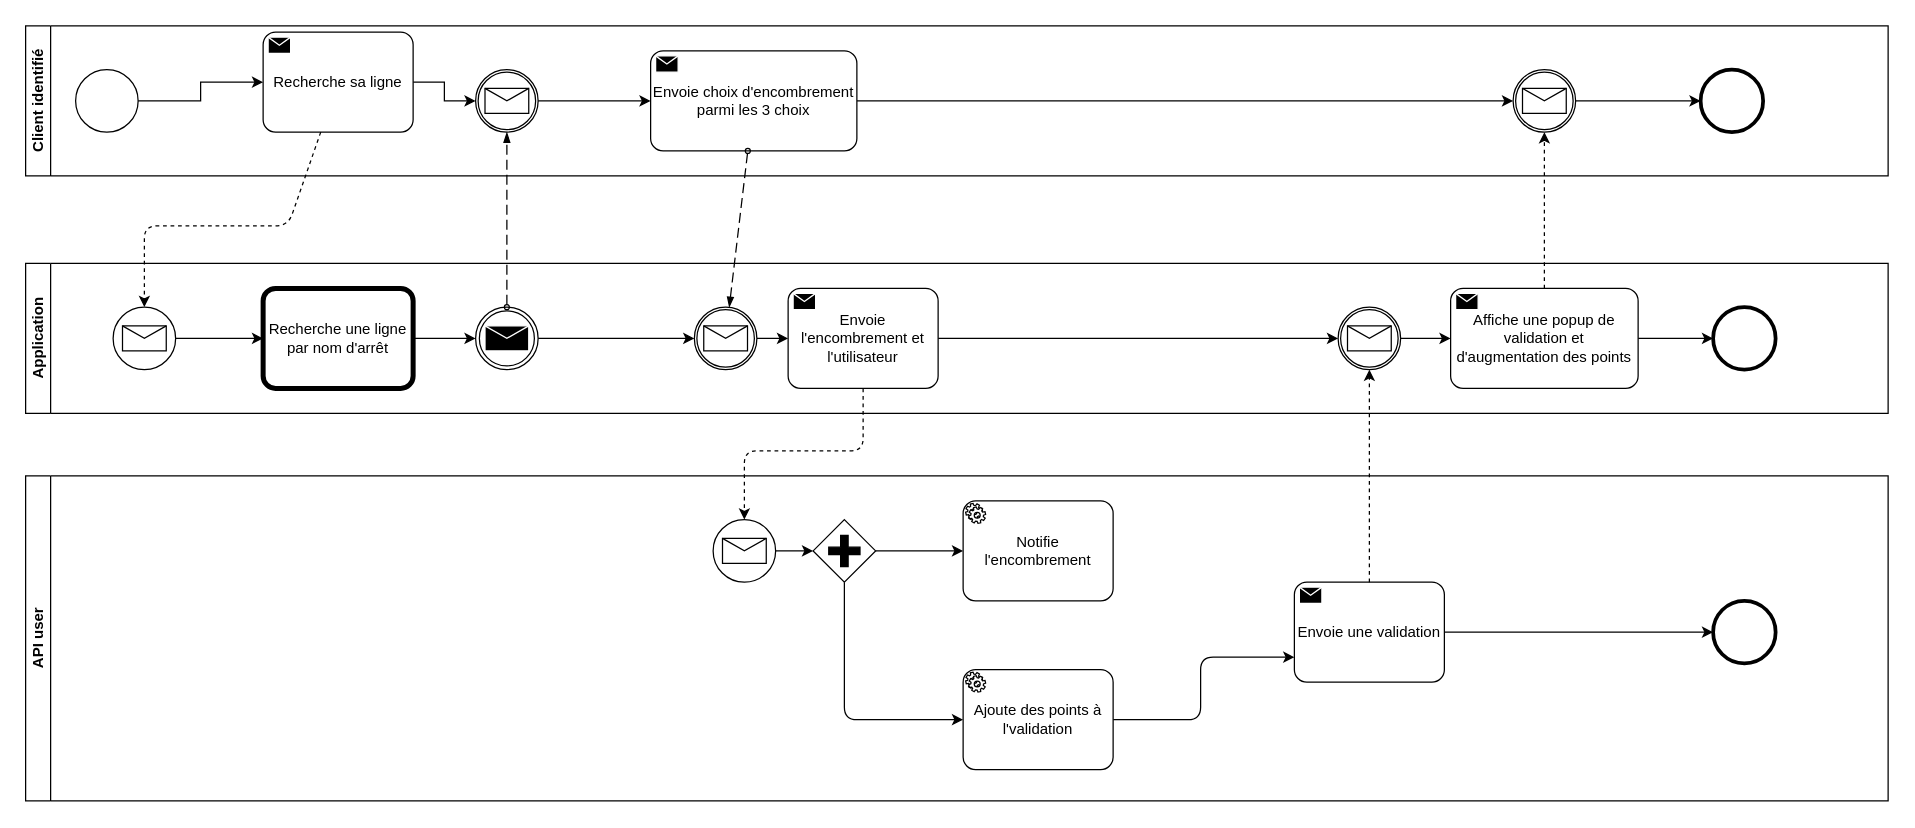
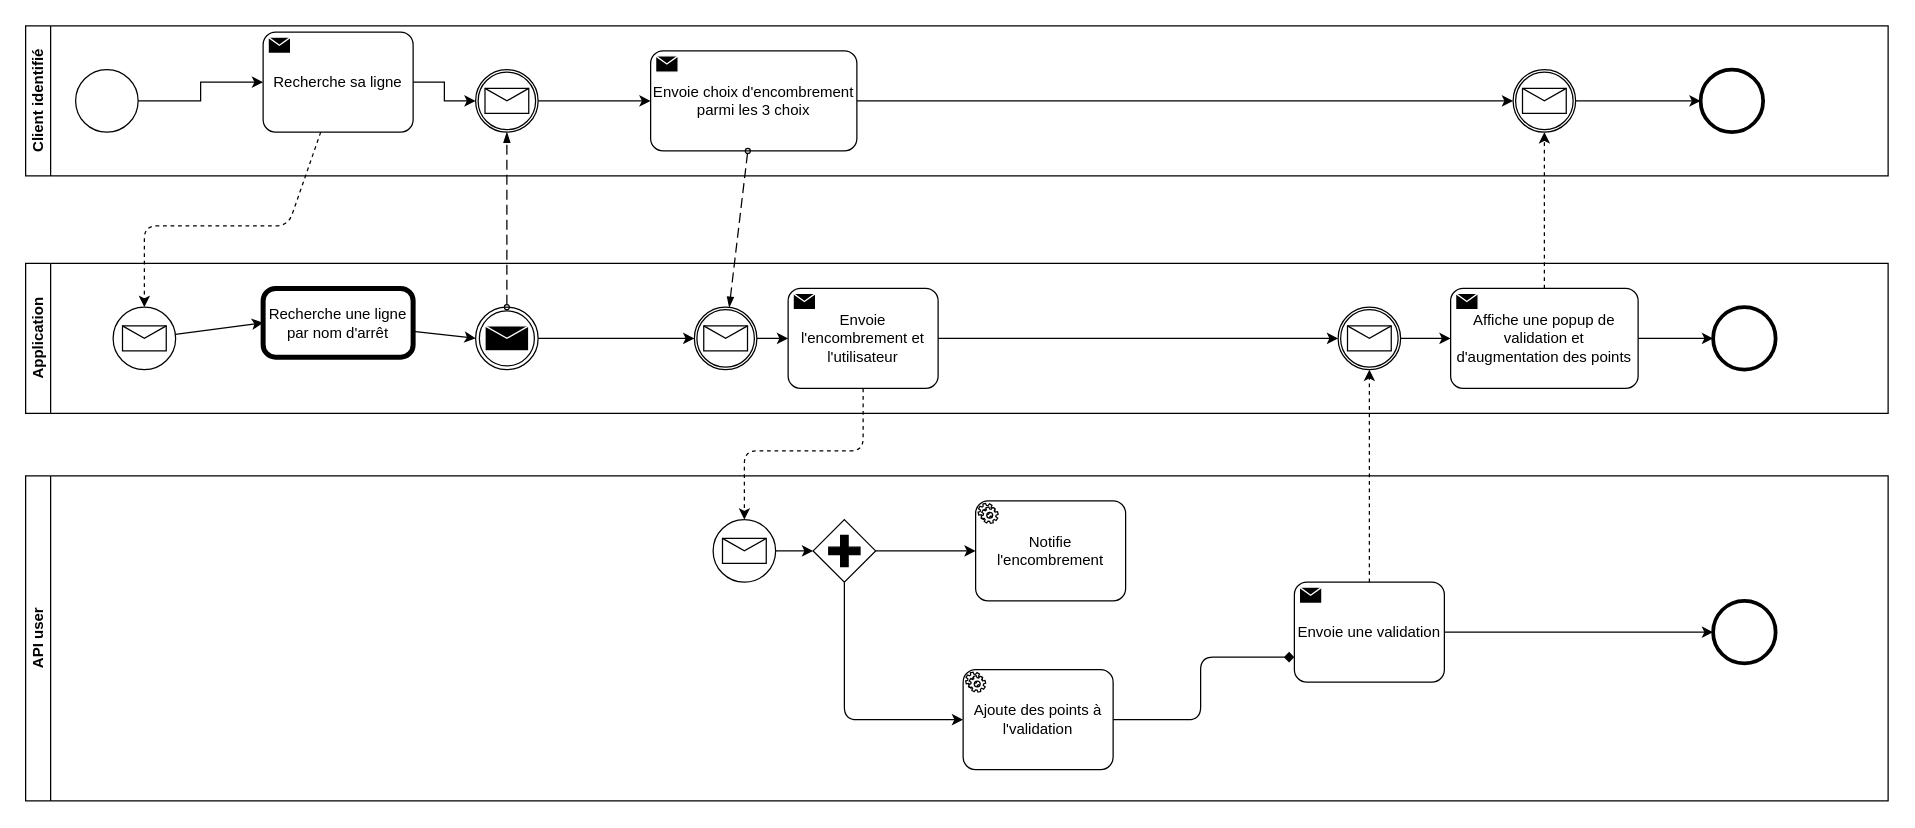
  <mxCell id="0" />
  <mxCell id="1" parent="0" />
  <mxCell id="2" value="Client identifié" style="swimlane;startSize=20;horizontal=0;html=1;whiteSpace=wrap;" parent="1" vertex="1"><mxGeometry x="20" y="20" width="1490" height="120" as="geometry" /></mxCell>
  <mxCell id="3" value="" style="points=[[0.145,0.145,0],[0.5,0,0],[0.855,0.145,0],[1,0.5,0],[0.855,0.855,0],[0.5,1,0],[0.145,0.855,0],[0,0.5,0]];shape=mxgraph.bpmn.event;html=1;verticalLabelPosition=bottom;labelBackgroundColor=#ffffff;verticalAlign=top;align=center;perimeter=ellipsePerimeter;outlineConnect=0;aspect=fixed;outline=standard;symbol=general;" parent="2" vertex="1"><mxGeometry x="40" y="35" width="50" height="50" as="geometry" /></mxCell>
  <mxCell id="4" style="edgeStyle=orthogonalEdgeStyle;rounded=0;orthogonalLoop=1;jettySize=auto;html=1;" parent="2" source="5" target="7" edge="1"><mxGeometry relative="1" as="geometry" /></mxCell>
  <mxCell id="5" value="Recherche sa ligne" style="points=[[0.25,0,0],[0.5,0,0],[0.75,0,0],[1,0.25,0],[1,0.5,0],[1,0.75,0],[0.75,1,0],[0.5,1,0],[0.25,1,0],[0,0.75,0],[0,0.5,0],[0,0.25,0]];shape=mxgraph.bpmn.task;whiteSpace=wrap;rectStyle=rounded;size=10;html=1;container=1;expand=0;collapsible=0;taskMarker=send;" parent="2" vertex="1"><mxGeometry x="190" y="5" width="120" height="80" as="geometry" /></mxCell>
  <mxCell id="6" style="edgeStyle=orthogonalEdgeStyle;rounded=0;orthogonalLoop=1;jettySize=auto;html=1;" parent="2" source="7" target="9" edge="1"><mxGeometry relative="1" as="geometry" /></mxCell>
  <mxCell id="7" value="" style="points=[[0.145,0.145,0],[0.5,0,0],[0.855,0.145,0],[1,0.5,0],[0.855,0.855,0],[0.5,1,0],[0.145,0.855,0],[0,0.5,0]];shape=mxgraph.bpmn.event;html=1;verticalLabelPosition=bottom;labelBackgroundColor=#ffffff;verticalAlign=top;align=center;perimeter=ellipsePerimeter;outlineConnect=0;aspect=fixed;outline=catching;symbol=message;" parent="2" vertex="1"><mxGeometry x="360" y="35" width="50" height="50" as="geometry" /></mxCell>
  <mxCell id="8" style="edgeStyle=orthogonalEdgeStyle;rounded=0;orthogonalLoop=1;jettySize=auto;html=1;" parent="2" source="9" target="11" edge="1"><mxGeometry relative="1" as="geometry" /></mxCell>
  <mxCell id="9" value="Envoie choix d'encombrement parmi les 3 choix" style="points=[[0.25,0,0],[0.5,0,0],[0.75,0,0],[1,0.25,0],[1,0.5,0],[1,0.75,0],[0.75,1,0],[0.5,1,0],[0.25,1,0],[0,0.75,0],[0,0.5,0],[0,0.25,0]];shape=mxgraph.bpmn.task;whiteSpace=wrap;rectStyle=rounded;size=10;html=1;container=1;expand=0;collapsible=0;taskMarker=send;" parent="2" vertex="1"><mxGeometry x="500" y="20" width="165" height="80" as="geometry" /></mxCell>
  <mxCell id="10" style="edgeStyle=orthogonalEdgeStyle;rounded=0;orthogonalLoop=1;jettySize=auto;html=1;" parent="2" source="11" target="12" edge="1"><mxGeometry relative="1" as="geometry" /></mxCell>
  <mxCell id="11" value="" style="points=[[0.145,0.145,0],[0.5,0,0],[0.855,0.145,0],[1,0.5,0],[0.855,0.855,0],[0.5,1,0],[0.145,0.855,0],[0,0.5,0]];shape=mxgraph.bpmn.event;html=1;verticalLabelPosition=bottom;labelBackgroundColor=#ffffff;verticalAlign=top;align=center;perimeter=ellipsePerimeter;outlineConnect=0;aspect=fixed;outline=catching;symbol=message;" parent="2" vertex="1"><mxGeometry x="1190" y="35" width="50" height="50" as="geometry" /></mxCell>
  <mxCell id="12" value="" style="points=[[0.145,0.145,0],[0.5,0,0],[0.855,0.145,0],[1,0.5,0],[0.855,0.855,0],[0.5,1,0],[0.145,0.855,0],[0,0.5,0]];shape=mxgraph.bpmn.event;html=1;verticalLabelPosition=bottom;labelBackgroundColor=#ffffff;verticalAlign=top;align=center;perimeter=ellipsePerimeter;outlineConnect=0;aspect=fixed;outline=end;symbol=terminate2;" parent="2" vertex="1"><mxGeometry x="1340" y="35" width="50" height="50" as="geometry" /></mxCell>
  <mxCell id="13" style="edgeStyle=orthogonalEdgeStyle;rounded=0;orthogonalLoop=1;jettySize=auto;html=1;entryX=0;entryY=0.5;entryDx=0;entryDy=0;entryPerimeter=0;" parent="2" source="3" target="5" edge="1"><mxGeometry relative="1" as="geometry" /></mxCell>
  <mxCell id="14" value="Application" style="swimlane;startSize=20;horizontal=0;html=1;whiteSpace=wrap;" parent="1" vertex="1"><mxGeometry x="20" y="210" width="1490" height="120" as="geometry" /></mxCell>
  <mxCell id="15" style="edgeStyle=none;html=1;entryX=0;entryY=0.5;entryDx=0;entryDy=0;entryPerimeter=0;" parent="14" source="16" target="18" edge="1"><mxGeometry relative="1" as="geometry" /></mxCell>
- <mxCell id="16" value="Recherche une ligne par nom d'arrêt" style="points=[[0.25,0,0],[0.5,0,0],[0.75,0,0],[1,0.25,0],[1,0.5,0],[1,0.75,0],[0.75,1,0],[0.5,1,0],[0.25,1,0],[0,0.75,0],[0,0.5,0],[0,0.25,0]];shape=mxgraph.bpmn.task;whiteSpace=wrap;rectStyle=rounded;size=10;html=1;container=1;expand=0;collapsible=0;bpmnShapeType=call;" parent="14" vertex="1"><mxGeometry x="190" y="20" width="120" height="80" as="geometry" /></mxCell>
+ <mxCell id="16" value="Recherche une ligne par nom d'arrêt" style="points=[[0.25,0,0],[0.5,0,0],[0.75,0,0],[1,0.25,0],[1,0.5,0],[1,0.75,0],[0.75,1,0],[0.5,1,0],[0.25,1,0],[0,0.75,0],[0,0.5,0],[0,0.25,0]];shape=mxgraph.bpmn.task;whiteSpace=wrap;rectStyle=rounded;size=10;html=1;container=1;expand=0;collapsible=0;bpmnShapeType=call;" parent="14" vertex="1"><mxGeometry x="190" y="20" width="120" height="55" as="geometry" /></mxCell>
  <mxCell id="17" style="edgeStyle=none;html=1;entryX=0;entryY=0.5;entryDx=0;entryDy=0;entryPerimeter=0;" parent="14" source="18" target="20" edge="1"><mxGeometry relative="1" as="geometry" /></mxCell>
  <mxCell id="18" value="" style="points=[[0.145,0.145,0],[0.5,0,0],[0.855,0.145,0],[1,0.5,0],[0.855,0.855,0],[0.5,1,0],[0.145,0.855,0],[0,0.5,0]];shape=mxgraph.bpmn.event;html=1;verticalLabelPosition=bottom;labelBackgroundColor=#ffffff;verticalAlign=top;align=center;perimeter=ellipsePerimeter;outlineConnect=0;aspect=fixed;outline=throwing;symbol=message;" parent="14" vertex="1"><mxGeometry x="360" y="35" width="50" height="50" as="geometry" /></mxCell>
  <mxCell id="19" style="edgeStyle=orthogonalEdgeStyle;rounded=0;orthogonalLoop=1;jettySize=auto;html=1;" parent="14" source="20" target="22" edge="1"><mxGeometry relative="1" as="geometry" /></mxCell>
  <mxCell id="20" value="" style="points=[[0.145,0.145,0],[0.5,0,0],[0.855,0.145,0],[1,0.5,0],[0.855,0.855,0],[0.5,1,0],[0.145,0.855,0],[0,0.5,0]];shape=mxgraph.bpmn.event;html=1;verticalLabelPosition=bottom;labelBackgroundColor=#ffffff;verticalAlign=top;align=center;perimeter=ellipsePerimeter;outlineConnect=0;aspect=fixed;outline=catching;symbol=message;" parent="14" vertex="1"><mxGeometry x="535" y="35" width="50" height="50" as="geometry" /></mxCell>
  <mxCell id="21" style="edgeStyle=orthogonalEdgeStyle;rounded=0;orthogonalLoop=1;jettySize=auto;html=1;" parent="14" source="22" target="24" edge="1"><mxGeometry relative="1" as="geometry" /></mxCell>
  <mxCell id="22" value="Envoie l'encombrement et l'utilisateur" style="points=[[0.25,0,0],[0.5,0,0],[0.75,0,0],[1,0.25,0],[1,0.5,0],[1,0.75,0],[0.75,1,0],[0.5,1,0],[0.25,1,0],[0,0.75,0],[0,0.5,0],[0,0.25,0]];shape=mxgraph.bpmn.task;whiteSpace=wrap;rectStyle=rounded;size=10;html=1;container=1;expand=0;collapsible=0;taskMarker=send;" parent="14" vertex="1"><mxGeometry x="610" y="20" width="120" height="80" as="geometry" /></mxCell>
  <mxCell id="23" style="edgeStyle=orthogonalEdgeStyle;rounded=0;orthogonalLoop=1;jettySize=auto;html=1;" parent="14" source="24" target="26" edge="1"><mxGeometry relative="1" as="geometry" /></mxCell>
  <mxCell id="24" value="" style="points=[[0.145,0.145,0],[0.5,0,0],[0.855,0.145,0],[1,0.5,0],[0.855,0.855,0],[0.5,1,0],[0.145,0.855,0],[0,0.5,0]];shape=mxgraph.bpmn.event;html=1;verticalLabelPosition=bottom;labelBackgroundColor=#ffffff;verticalAlign=top;align=center;perimeter=ellipsePerimeter;outlineConnect=0;aspect=fixed;outline=catching;symbol=message;" parent="14" vertex="1"><mxGeometry x="1050" y="35" width="50" height="50" as="geometry" /></mxCell>
  <mxCell id="25" style="edgeStyle=orthogonalEdgeStyle;rounded=0;orthogonalLoop=1;jettySize=auto;html=1;" parent="14" source="26" target="27" edge="1"><mxGeometry relative="1" as="geometry" /></mxCell>
  <mxCell id="26" value="Affiche une popup de validation et d'augmentation des points" style="points=[[0.25,0,0],[0.5,0,0],[0.75,0,0],[1,0.25,0],[1,0.5,0],[1,0.75,0],[0.75,1,0],[0.5,1,0],[0.25,1,0],[0,0.75,0],[0,0.5,0],[0,0.25,0]];shape=mxgraph.bpmn.task;whiteSpace=wrap;rectStyle=rounded;size=10;html=1;container=1;expand=0;collapsible=0;taskMarker=send;" parent="14" vertex="1"><mxGeometry x="1140" y="20" width="150" height="80" as="geometry" /></mxCell>
  <mxCell id="27" value="" style="points=[[0.145,0.145,0],[0.5,0,0],[0.855,0.145,0],[1,0.5,0],[0.855,0.855,0],[0.5,1,0],[0.145,0.855,0],[0,0.5,0]];shape=mxgraph.bpmn.event;html=1;verticalLabelPosition=bottom;labelBackgroundColor=#ffffff;verticalAlign=top;align=center;perimeter=ellipsePerimeter;outlineConnect=0;aspect=fixed;outline=end;symbol=terminate2;" parent="14" vertex="1"><mxGeometry x="1350" y="35" width="50" height="50" as="geometry" /></mxCell>
  <mxCell id="28" style="edgeStyle=none;html=1;entryX=0;entryY=0.5;entryDx=0;entryDy=0;entryPerimeter=0;" parent="14" source="29" target="16" edge="1"><mxGeometry relative="1" as="geometry" /></mxCell>
  <mxCell id="29" value="" style="points=[[0.145,0.145,0],[0.5,0,0],[0.855,0.145,0],[1,0.5,0],[0.855,0.855,0],[0.5,1,0],[0.145,0.855,0],[0,0.5,0]];shape=mxgraph.bpmn.event;html=1;verticalLabelPosition=bottom;labelBackgroundColor=#ffffff;verticalAlign=top;align=center;perimeter=ellipsePerimeter;outlineConnect=0;aspect=fixed;outline=standard;symbol=message;" parent="14" vertex="1"><mxGeometry x="70" y="35" width="50" height="50" as="geometry" /></mxCell>
  <mxCell id="30" value="API user" style="swimlane;startSize=20;horizontal=0;html=1;whiteSpace=wrap;" parent="1" vertex="1"><mxGeometry x="20" y="380" width="1490" height="260" as="geometry" /></mxCell>
  <mxCell id="31" style="edgeStyle=orthogonalEdgeStyle;rounded=0;orthogonalLoop=1;jettySize=auto;html=1;" parent="30" source="32" target="36" edge="1"><mxGeometry relative="1" as="geometry" /></mxCell>
  <mxCell id="32" value="" style="points=[[0.145,0.145,0],[0.5,0,0],[0.855,0.145,0],[1,0.5,0],[0.855,0.855,0],[0.5,1,0],[0.145,0.855,0],[0,0.5,0]];shape=mxgraph.bpmn.event;html=1;verticalLabelPosition=bottom;labelBackgroundColor=#ffffff;verticalAlign=top;align=center;perimeter=ellipsePerimeter;outlineConnect=0;aspect=fixed;outline=standard;symbol=message;" parent="30" vertex="1"><mxGeometry x="550" y="35" width="50" height="50" as="geometry" /></mxCell>
- <mxCell id="33" value="Notifie l'encombrement" style="points=[[0.25,0,0],[0.5,0,0],[0.75,0,0],[1,0.25,0],[1,0.5,0],[1,0.75,0],[0.75,1,0],[0.5,1,0],[0.25,1,0],[0,0.75,0],[0,0.5,0],[0,0.25,0]];shape=mxgraph.bpmn.task;whiteSpace=wrap;rectStyle=rounded;size=10;html=1;container=1;expand=0;collapsible=0;taskMarker=service;" parent="30" vertex="1"><mxGeometry x="750" y="20" width="120" height="80" as="geometry" /></mxCell>
+ <mxCell id="33" value="Notifie l'encombrement" style="points=[[0.25,0,0],[0.5,0,0],[0.75,0,0],[1,0.25,0],[1,0.5,0],[1,0.75,0],[0.75,1,0],[0.5,1,0],[0.25,1,0],[0,0.75,0],[0,0.5,0],[0,0.25,0]];shape=mxgraph.bpmn.task;whiteSpace=wrap;rectStyle=rounded;size=10;html=1;container=1;expand=0;collapsible=0;taskMarker=service;" parent="30" vertex="1"><mxGeometry x="760" y="20" width="120" height="80" as="geometry" /></mxCell>
  <mxCell id="34" style="edgeStyle=none;html=1;entryX=0;entryY=0.5;entryDx=0;entryDy=0;entryPerimeter=0;strokeColor=default;" edge="1" parent="30" source="36" target="38"><mxGeometry relative="1" as="geometry"><Array as="points"><mxPoint x="655" y="195" /></Array></mxGeometry></mxCell>
  <mxCell id="35" style="edgeStyle=none;html=1;entryX=0;entryY=0.5;entryDx=0;entryDy=0;entryPerimeter=0;strokeColor=default;" edge="1" parent="30" source="36" target="33"><mxGeometry relative="1" as="geometry" /></mxCell>
  <mxCell id="36" value="" style="points=[[0.25,0.25,0],[0.5,0,0],[0.75,0.25,0],[1,0.5,0],[0.75,0.75,0],[0.5,1,0],[0.25,0.75,0],[0,0.5,0]];shape=mxgraph.bpmn.gateway2;html=1;verticalLabelPosition=bottom;labelBackgroundColor=#ffffff;verticalAlign=top;align=center;perimeter=rhombusPerimeter;outlineConnect=0;outline=none;symbol=none;gwType=parallel;" parent="30" vertex="1"><mxGeometry x="630" y="35" width="50" height="50" as="geometry" /></mxCell>
- <mxCell id="37" style="edgeStyle=none;html=1;entryX=0;entryY=0.75;entryDx=0;entryDy=0;entryPerimeter=0;strokeColor=default;" edge="1" parent="30" source="38" target="40"><mxGeometry relative="1" as="geometry"><Array as="points"><mxPoint x="940" y="195" /><mxPoint x="940" y="145" /></Array></mxGeometry></mxCell>
+ <mxCell id="37" style="edgeStyle=none;html=1;entryX=0;entryY=0.75;entryDx=0;entryDy=0;entryPerimeter=0;strokeColor=default;endArrow=diamond;" edge="1" parent="30" source="38" target="40"><mxGeometry relative="1" as="geometry"><Array as="points"><mxPoint x="940" y="195" /><mxPoint x="940" y="145" /></Array></mxGeometry></mxCell>
  <mxCell id="38" value="Ajoute des points à l'validation" style="points=[[0.25,0,0],[0.5,0,0],[0.75,0,0],[1,0.25,0],[1,0.5,0],[1,0.75,0],[0.75,1,0],[0.5,1,0],[0.25,1,0],[0,0.75,0],[0,0.5,0],[0,0.25,0]];shape=mxgraph.bpmn.task;whiteSpace=wrap;rectStyle=rounded;size=10;html=1;container=1;expand=0;collapsible=0;taskMarker=service;" parent="30" vertex="1"><mxGeometry x="750" y="155" width="120" height="80" as="geometry" /></mxCell>
  <mxCell id="39" style="edgeStyle=orthogonalEdgeStyle;rounded=0;orthogonalLoop=1;jettySize=auto;html=1;" parent="30" source="40" target="41" edge="1"><mxGeometry relative="1" as="geometry" /></mxCell>
  <mxCell id="40" value="Envoie une validation" style="points=[[0.25,0,0],[0.5,0,0],[0.75,0,0],[1,0.25,0],[1,0.5,0],[1,0.75,0],[0.75,1,0],[0.5,1,0],[0.25,1,0],[0,0.75,0],[0,0.5,0],[0,0.25,0]];shape=mxgraph.bpmn.task;whiteSpace=wrap;rectStyle=rounded;size=10;html=1;container=1;expand=0;collapsible=0;taskMarker=send;" parent="30" vertex="1"><mxGeometry x="1015" y="85" width="120" height="80" as="geometry" /></mxCell>
  <mxCell id="41" value="" style="points=[[0.145,0.145,0],[0.5,0,0],[0.855,0.145,0],[1,0.5,0],[0.855,0.855,0],[0.5,1,0],[0.145,0.855,0],[0,0.5,0]];shape=mxgraph.bpmn.event;html=1;verticalLabelPosition=bottom;labelBackgroundColor=#ffffff;verticalAlign=top;align=center;perimeter=ellipsePerimeter;outlineConnect=0;aspect=fixed;outline=end;symbol=terminate2;" parent="30" vertex="1"><mxGeometry x="1350" y="100" width="50" height="50" as="geometry" /></mxCell>
  <mxCell id="42" value="" style="dashed=1;dashPattern=8 4;endArrow=blockThin;endFill=1;startArrow=oval;startFill=0;endSize=6;startSize=4;html=1;rounded=0;" parent="1" source="18" target="7" edge="1"><mxGeometry width="160" relative="1" as="geometry"><mxPoint x="360" y="170" as="sourcePoint" /><mxPoint x="520" y="170" as="targetPoint" /></mxGeometry></mxCell>
  <mxCell id="43" value="" style="dashed=1;dashPattern=8 4;endArrow=blockThin;endFill=1;startArrow=oval;startFill=0;endSize=6;startSize=4;html=1;rounded=0;" parent="1" source="9" target="20" edge="1"><mxGeometry width="160" relative="1" as="geometry"><mxPoint x="470" y="190" as="sourcePoint" /><mxPoint x="630" y="190" as="targetPoint" /></mxGeometry></mxCell>
  <mxCell id="44" style="edgeStyle=none;html=1;entryX=0.5;entryY=0;entryDx=0;entryDy=0;entryPerimeter=0;dashed=1;" parent="1" source="5" target="29" edge="1"><mxGeometry relative="1" as="geometry"><Array as="points"><mxPoint x="230" y="180" /><mxPoint x="115" y="180" /></Array></mxGeometry></mxCell>
  <mxCell id="45" style="edgeStyle=none;html=1;entryX=0.5;entryY=0;entryDx=0;entryDy=0;entryPerimeter=0;strokeColor=default;dashed=1;" edge="1" parent="1" source="22" target="32"><mxGeometry relative="1" as="geometry"><Array as="points"><mxPoint x="690" y="360" /><mxPoint x="595" y="360" /></Array></mxGeometry></mxCell>
  <mxCell id="46" style="edgeStyle=none;html=1;entryX=0.5;entryY=1;entryDx=0;entryDy=0;entryPerimeter=0;dashed=1;strokeColor=default;" edge="1" parent="1" source="40" target="24"><mxGeometry relative="1" as="geometry" /></mxCell>
  <mxCell id="47" style="edgeStyle=none;html=1;entryX=0.5;entryY=1;entryDx=0;entryDy=0;entryPerimeter=0;dashed=1;strokeColor=default;" edge="1" parent="1" source="26" target="11"><mxGeometry relative="1" as="geometry" /></mxCell>
